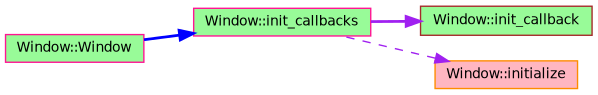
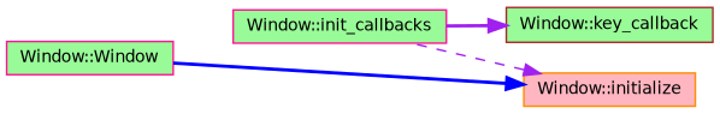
  digraph {
    rankdir=RL
    node [color=deeppink fillcolor=palegreen fontname=Helvetica fontsize=10 shape=record style=filled]
    edge [color=purple dir=back fontname=Helvetica fontsize=10 labelfontname=Helvetica labelfontsize=10 style=bold]
-   n1 [color=brown fontcolor=black height=0.2 label="Window::init_callback" width=0.4]
+   n1 [color=brown fontcolor=black height=0.2 label="Window::key_callback" width=0.4]
    n2 [height=0.2 label="Window::init_callbacks" width=0.4]
    n3 [color=darkorange fillcolor=lightpink height=0.2 label="Window::initialize" width=0.4]
    n4 [height=0.2 label="Window::Window" width=0.4]
    n1 -> n2
    n3 -> n2 [style=dashed]
-   n2 -> n4 [color=blue]
+   n3 -> n4 [color=blue]
  }
